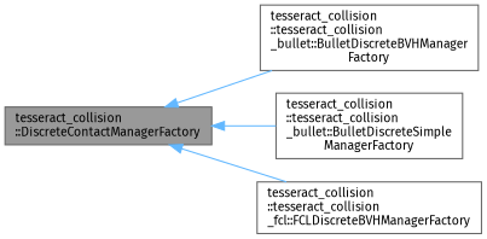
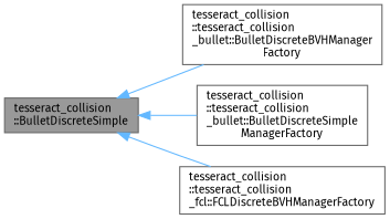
  digraph {
    rankdir=LR
    fontname="Fira Sans"
    node [color=gray40 fillcolor=white fontname="Fira Sans" fontsize=10 shape=box style=filled]
    edge [color=steelblue1 dir=back fontname="Fira Sans" fontsize=10 labelfontname=Helvetica labelfontsize=10 style=solid]
-   n1 [fillcolor=grey60 fontcolor=black height=0.2 label="tesseract_collision\l::DiscreteContactManagerFactory" width=0.4]
+   n1 [fillcolor=grey60 fontcolor=black height=0.2 label="tesseract_collision\l::BulletDiscreteSimple" width=0.4]
    n2 [height=0.2 label="tesseract_collision\l::tesseract_collision\l_bullet::BulletDiscreteBVHManager\lFactory" width=0.4]
    n3 [height=0.2 label="tesseract_collision\l::tesseract_collision\l_bullet::BulletDiscreteSimple\lManagerFactory" width=0.4]
    n4 [height=0.2 label="tesseract_collision\l::tesseract_collision\l_fcl::FCLDiscreteBVHManagerFactory" width=0.4]
    n1 -> n2
    n1 -> n3
    n1 -> n4
  }
